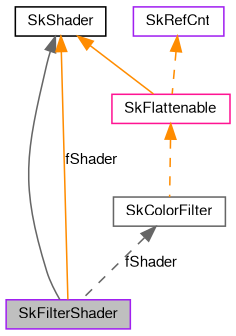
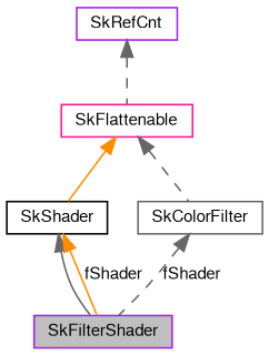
  digraph {
    node [color=purple fillcolor=white fontname=FreeSans fontsize=10 shape=record style=filled]
    edge [color=darkorange dir=back fontname=FreeSans fontsize=10 labelfontname=FreeSans labelfontsize=10 style=solid]
    n1 [fillcolor=grey75 fontcolor=black height=0.2 label=SkFilterShader width=0.4]
    n2 [color=black height=0.2 label=SkShader width=0.4]
    n3 [color=deeppink height=0.2 label=SkFlattenable width=0.4]
    n4 [color=gray40 height=0.2 label=SkColorFilter width=0.4]
    n5 [height=0.2 label=SkRefCnt width=0.4]
    n2 -> n1 [color=gray40]
    n2 -> n1 [label=fShader]
-   n2 -> n3
-   n3 -> n4 [style=dashed]
+   n3 -> n2
+   n3 -> n4 [color=gray40 style=dashed]
    n4 -> n1 [color=gray40 label=fShader style=dashed]
-   n5 -> n3 [style=dashed]
+   n5 -> n3 [color=gray40 style=dashed]
  }
